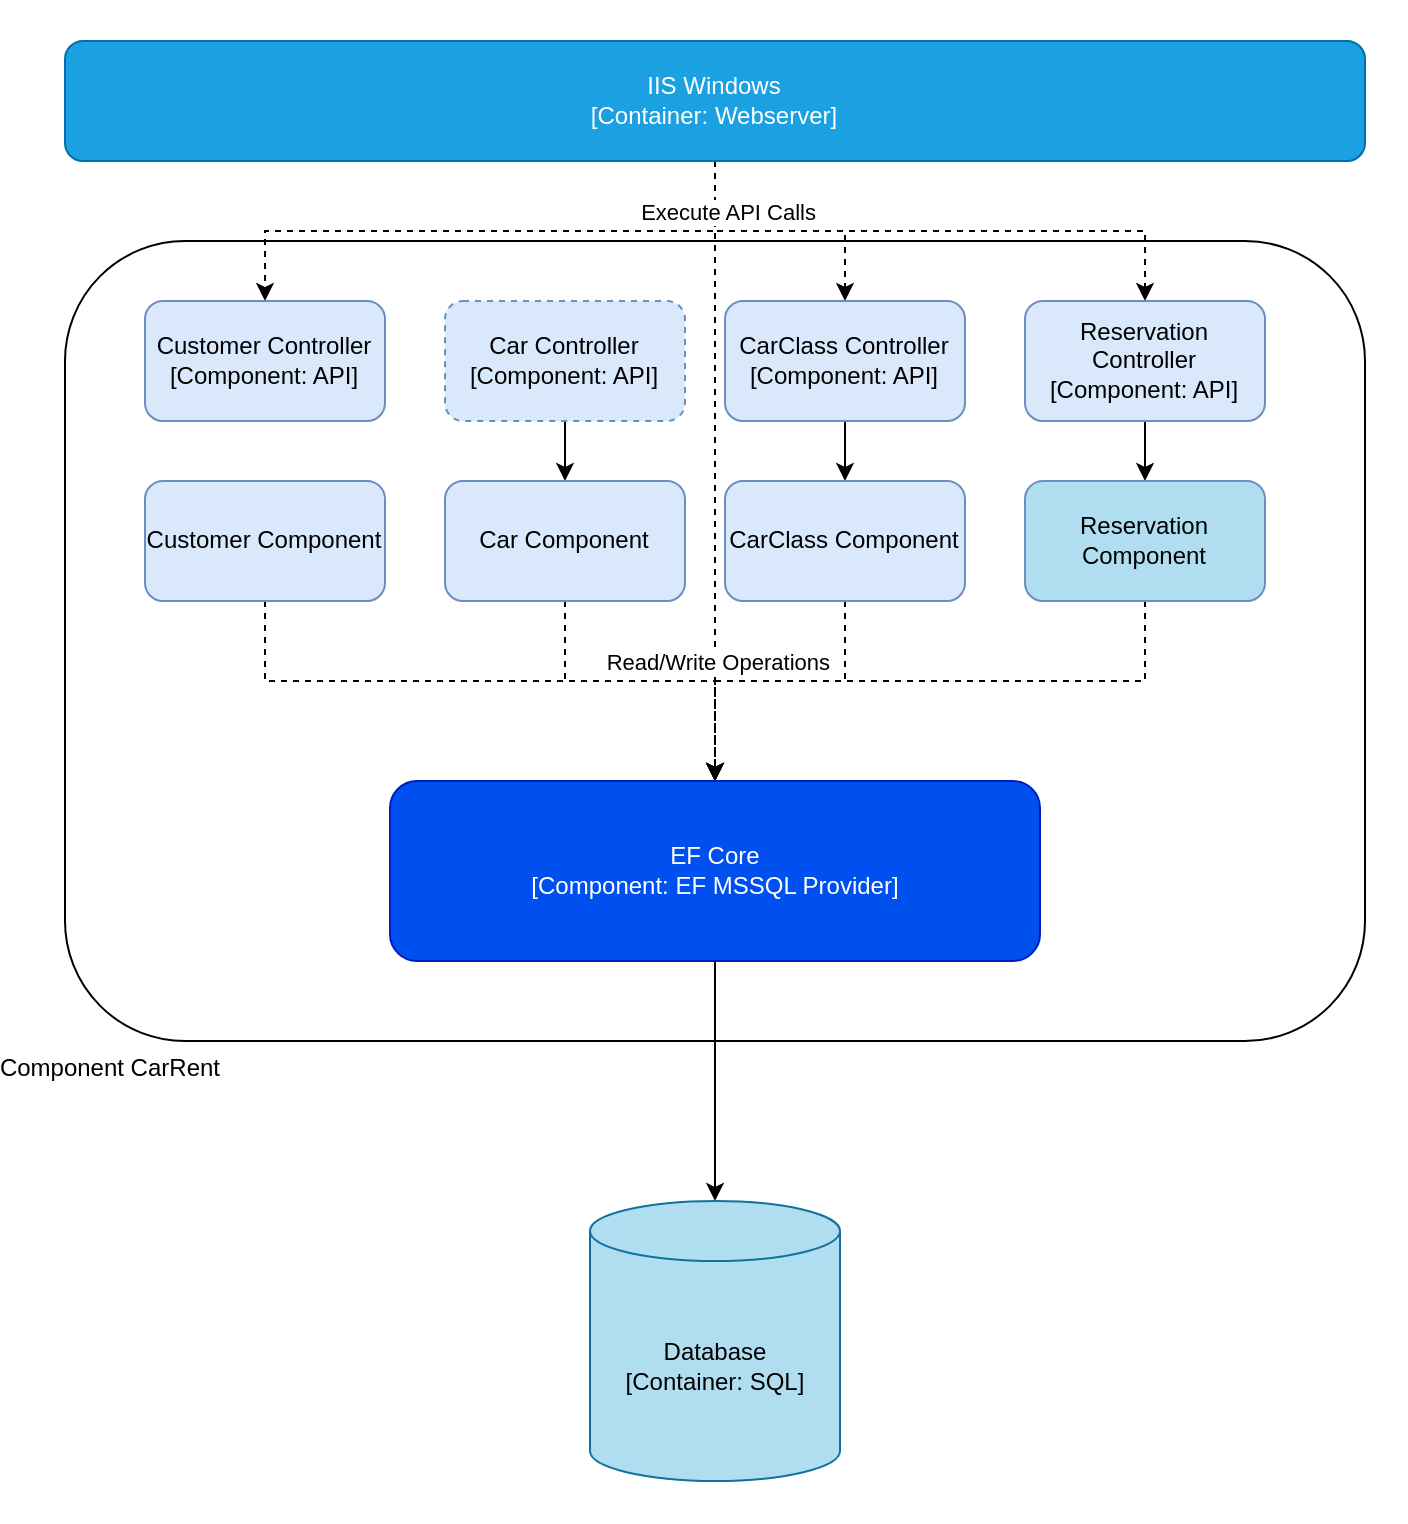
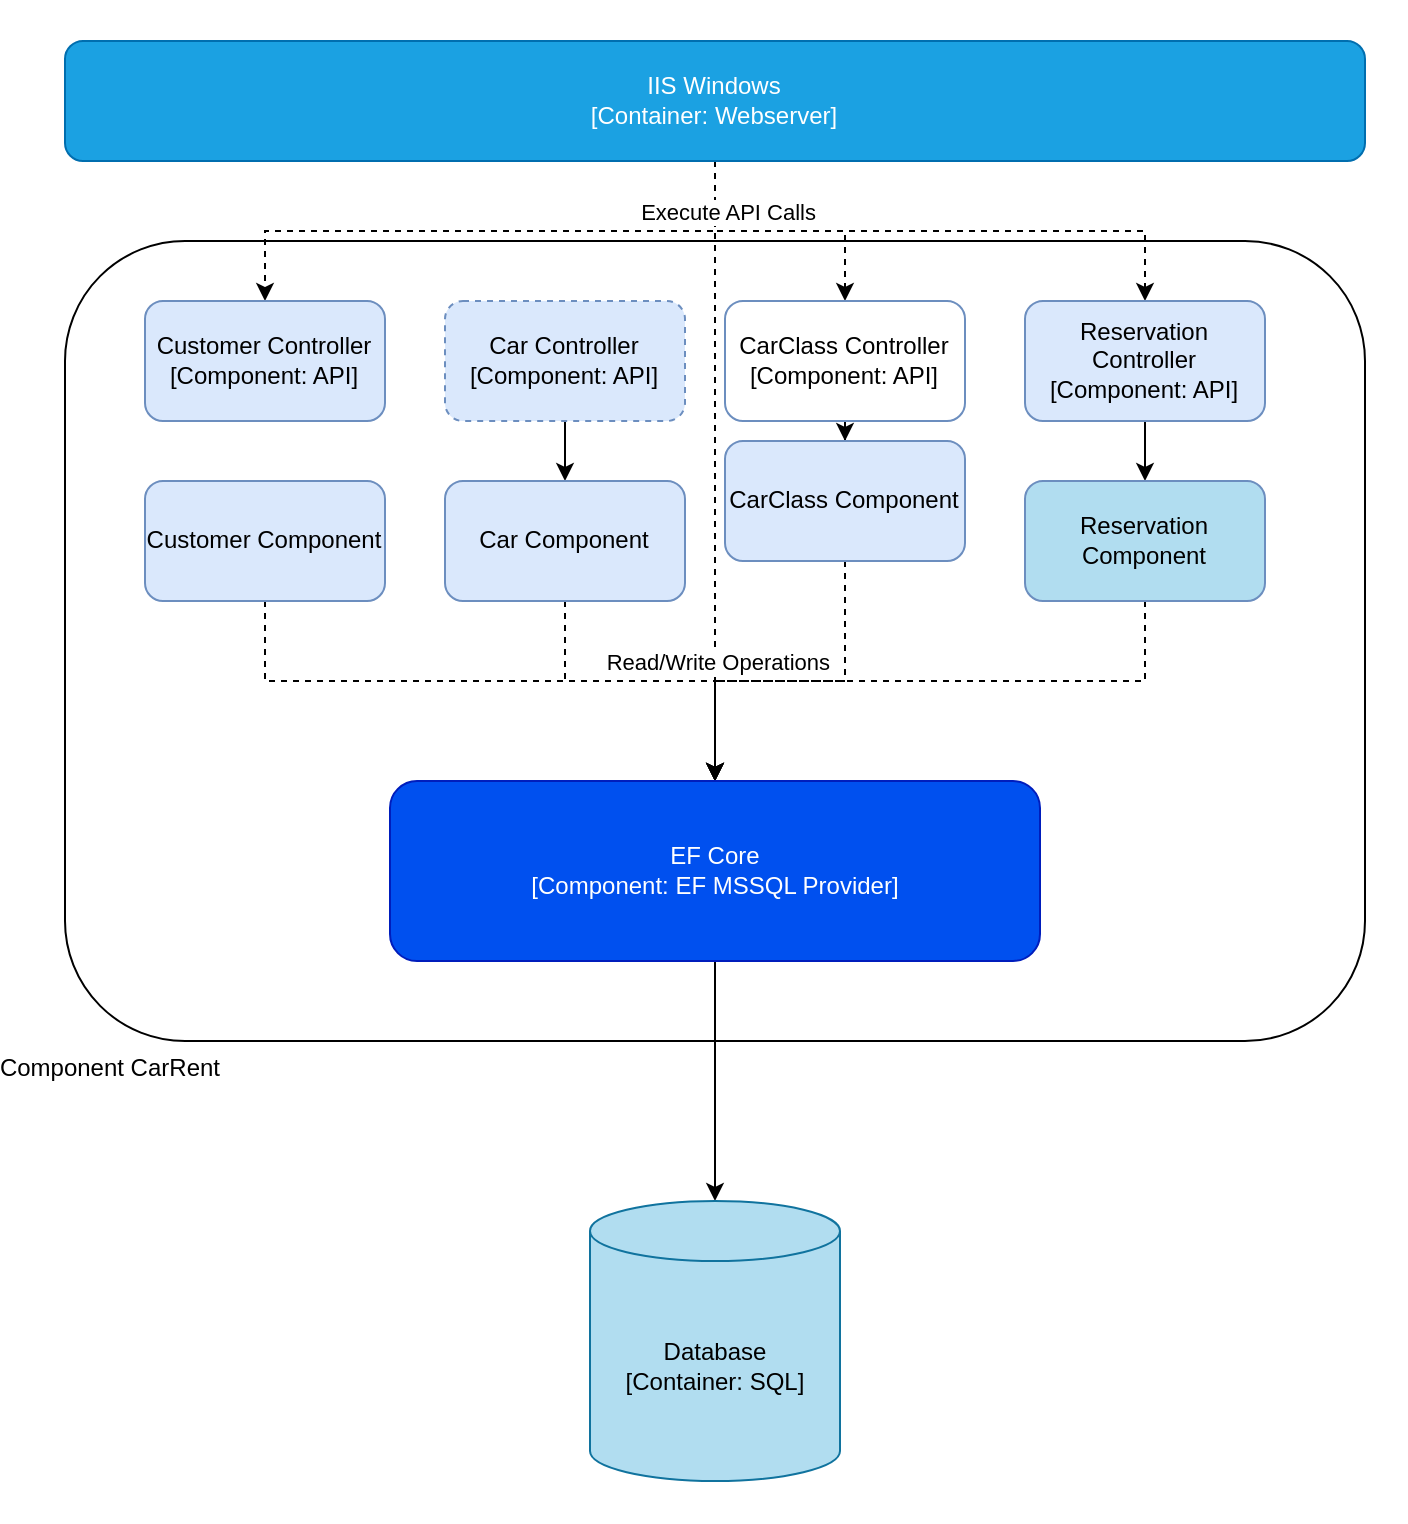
  <mxCell id="0" />
  <mxCell id="1" parent="0" />
  <mxCell id="2" value="Component CarRent" style="rounded=1;whiteSpace=wrap;html=1;fillColor=none;labelPosition=left;verticalLabelPosition=bottom;align=right;verticalAlign=top;spacingLeft=0;labelBorderColor=none;spacingRight=-80;" vertex="1" parent="1"><mxGeometry x="20" y="120" width="650" height="400" as="geometry" /></mxCell>
  <mxCell id="3" style="edgeStyle=orthogonalEdgeStyle;rounded=0;orthogonalLoop=1;jettySize=auto;html=1;dashed=1;" edge="1" parent="1" source="7" target="12"><mxGeometry relative="1" as="geometry" /></mxCell>
  <mxCell id="4" style="edgeStyle=orthogonalEdgeStyle;rounded=0;orthogonalLoop=1;jettySize=auto;html=1;dashed=1;" edge="1" parent="1" source="7" target="24"><mxGeometry relative="1" as="geometry" /></mxCell>
  <mxCell id="5" style="edgeStyle=orthogonalEdgeStyle;rounded=0;orthogonalLoop=1;jettySize=auto;html=1;entryX=0.5;entryY=0;entryDx=0;entryDy=0;dashed=1;" edge="1" parent="1" source="7" target="9"><mxGeometry relative="1" as="geometry" /></mxCell>
  <mxCell id="6" value="&lt;div&gt;Execute API Calls&lt;/div&gt;" style="edgeStyle=orthogonalEdgeStyle;rounded=0;orthogonalLoop=1;jettySize=auto;html=1;align=right;labelPosition=left;verticalLabelPosition=top;verticalAlign=bottom;spacingRight=56;dashed=1;" edge="1" parent="1" source="7" target="14"><mxGeometry relative="1" as="geometry" /></mxCell>
  <mxCell id="7" value="IIS Windows&lt;br&gt;[Container: Webserver]" style="rounded=1;whiteSpace=wrap;html=1;fillColor=#1ba1e2;strokeColor=#006EAF;fontColor=#ffffff;" vertex="1" parent="1"><mxGeometry x="20" y="20" width="650" height="60" as="geometry" /></mxCell>
  <mxCell id="8" value="" style="edgeStyle=orthogonalEdgeStyle;rounded=0;orthogonalLoop=1;jettySize=auto;html=1;" edge="1" parent="1" source="9" target="18"><mxGeometry relative="1" as="geometry" /></mxCell>
- <mxCell id="9" value="&lt;span&gt;CarClass Controller&lt;/span&gt;&lt;br&gt;&lt;span&gt;[Component: API]&lt;/span&gt;" style="rounded=1;whiteSpace=wrap;html=1;fillColor=#dae8fc;strokeColor=#6c8ebf;" vertex="1" parent="1"><mxGeometry x="350" y="150" width="120" height="60" as="geometry" /></mxCell>
+ <mxCell id="9" value="&lt;span&gt;CarClass Controller&lt;/span&gt;&lt;br&gt;&lt;span&gt;[Component: API]&lt;/span&gt;" style="rounded=1;whiteSpace=wrap;html=1;fillColor=#ffffff;strokeColor=#6c8ebf;" vertex="1" parent="1"><mxGeometry x="350" y="150" width="120" height="60" as="geometry" /></mxCell>
  <mxCell id="10" value="" style="edgeStyle=orthogonalEdgeStyle;rounded=0;orthogonalLoop=1;jettySize=auto;html=1;" edge="1" parent="1" source="11" target="20"><mxGeometry relative="1" as="geometry" /></mxCell>
  <mxCell id="11" value="&lt;span&gt;Car Controller&lt;/span&gt;&lt;br&gt;&lt;span&gt;[Component: API]&lt;/span&gt;" style="rounded=1;whiteSpace=wrap;html=1;fillColor=#dae8fc;strokeColor=#6c8ebf;dashed=1;" vertex="1" parent="1"><mxGeometry x="210" y="150" width="120" height="60" as="geometry" /></mxCell>
  <mxCell id="12" value="Customer Controller&lt;br&gt;[Component: API]" style="rounded=1;whiteSpace=wrap;html=1;fillColor=#dae8fc;strokeColor=#6c8ebf;" vertex="1" parent="1"><mxGeometry x="60" y="150" width="120" height="60" as="geometry" /></mxCell>
  <mxCell id="13" value="" style="edgeStyle=orthogonalEdgeStyle;rounded=0;orthogonalLoop=1;jettySize=auto;html=1;" edge="1" parent="1" source="14" target="16"><mxGeometry relative="1" as="geometry" /></mxCell>
  <mxCell id="14" value="&lt;span&gt;Reservation Controller&lt;/span&gt;&lt;br&gt;&lt;span&gt;[Component: API]&lt;/span&gt;" style="rounded=1;whiteSpace=wrap;html=1;fillColor=#dae8fc;strokeColor=#6c8ebf;" vertex="1" parent="1"><mxGeometry x="500" y="150" width="120" height="60" as="geometry" /></mxCell>
  <mxCell id="15" value="Read/Write Operations" style="edgeStyle=orthogonalEdgeStyle;rounded=0;orthogonalLoop=1;jettySize=auto;html=1;dashed=1;labelPosition=left;verticalLabelPosition=top;align=right;verticalAlign=bottom;spacingRight=43;" edge="1" parent="1" source="16" target="24"><mxGeometry relative="1" as="geometry"><Array as="points"><mxPoint x="560" y="340" /><mxPoint x="345" y="340" /></Array></mxGeometry></mxCell>
  <mxCell id="16" value="Reservation Component" style="rounded=1;whiteSpace=wrap;html=1;fillColor=#b1ddf0;strokeColor=#6c8ebf;" vertex="1" parent="1"><mxGeometry x="500" y="240" width="120" height="60" as="geometry" /></mxCell>
  <mxCell id="17" style="edgeStyle=orthogonalEdgeStyle;rounded=0;orthogonalLoop=1;jettySize=auto;html=1;entryX=0.5;entryY=0;entryDx=0;entryDy=0;dashed=1;" edge="1" parent="1" source="18" target="24"><mxGeometry relative="1" as="geometry"><Array as="points"><mxPoint x="410" y="340" /><mxPoint x="345" y="340" /></Array></mxGeometry></mxCell>
- <mxCell id="18" value="CarClass Component" style="rounded=1;whiteSpace=wrap;html=1;fillColor=#dae8fc;strokeColor=#6c8ebf;" vertex="1" parent="1"><mxGeometry x="350" y="240" width="120" height="60" as="geometry" /></mxCell>
+ <mxCell id="18" value="CarClass Component" style="rounded=1;whiteSpace=wrap;html=1;fillColor=#dae8fc;strokeColor=#6c8ebf;" vertex="1" parent="1"><mxGeometry x="350" y="220" width="120" height="60" as="geometry" /></mxCell>
  <mxCell id="19" style="edgeStyle=orthogonalEdgeStyle;rounded=0;orthogonalLoop=1;jettySize=auto;html=1;dashed=1;" edge="1" parent="1" source="20" target="24"><mxGeometry relative="1" as="geometry"><Array as="points"><mxPoint x="270" y="340" /><mxPoint x="345" y="340" /></Array></mxGeometry></mxCell>
  <mxCell id="20" value="Car Component" style="rounded=1;whiteSpace=wrap;html=1;fillColor=#dae8fc;strokeColor=#6c8ebf;" vertex="1" parent="1"><mxGeometry x="210" y="240" width="120" height="60" as="geometry" /></mxCell>
  <mxCell id="21" style="edgeStyle=orthogonalEdgeStyle;rounded=0;orthogonalLoop=1;jettySize=auto;html=1;entryX=0.5;entryY=0;entryDx=0;entryDy=0;dashed=1;" edge="1" parent="1" source="22" target="24"><mxGeometry relative="1" as="geometry"><Array as="points"><mxPoint x="120" y="340" /><mxPoint x="345" y="340" /></Array></mxGeometry></mxCell>
  <mxCell id="22" value="Customer Component" style="rounded=1;whiteSpace=wrap;html=1;fillColor=#dae8fc;strokeColor=#6c8ebf;" vertex="1" parent="1"><mxGeometry x="60" y="240" width="120" height="60" as="geometry" /></mxCell>
  <mxCell id="23" style="edgeStyle=orthogonalEdgeStyle;rounded=0;orthogonalLoop=1;jettySize=auto;html=1;" edge="1" parent="1" source="24"><mxGeometry relative="1" as="geometry"><mxPoint x="345" y="600" as="targetPoint" /></mxGeometry></mxCell>
  <mxCell id="24" value="EF Core&lt;br&gt;[Component: EF MSSQL Provider]" style="rounded=1;whiteSpace=wrap;html=1;fillColor=#0050ef;strokeColor=#001DBC;fontColor=#ffffff;" vertex="1" parent="1"><mxGeometry x="182.5" y="390" width="325" height="90" as="geometry" /></mxCell>
  <mxCell id="25" value="Database&lt;br&gt;[Container: SQL]" style="shape=cylinder3;whiteSpace=wrap;html=1;boundedLbl=1;backgroundOutline=1;size=15;fillColor=#b1ddf0;strokeColor=#10739e;" vertex="1" parent="1"><mxGeometry x="282.5" y="600" width="125" height="140" as="geometry" /></mxCell>
